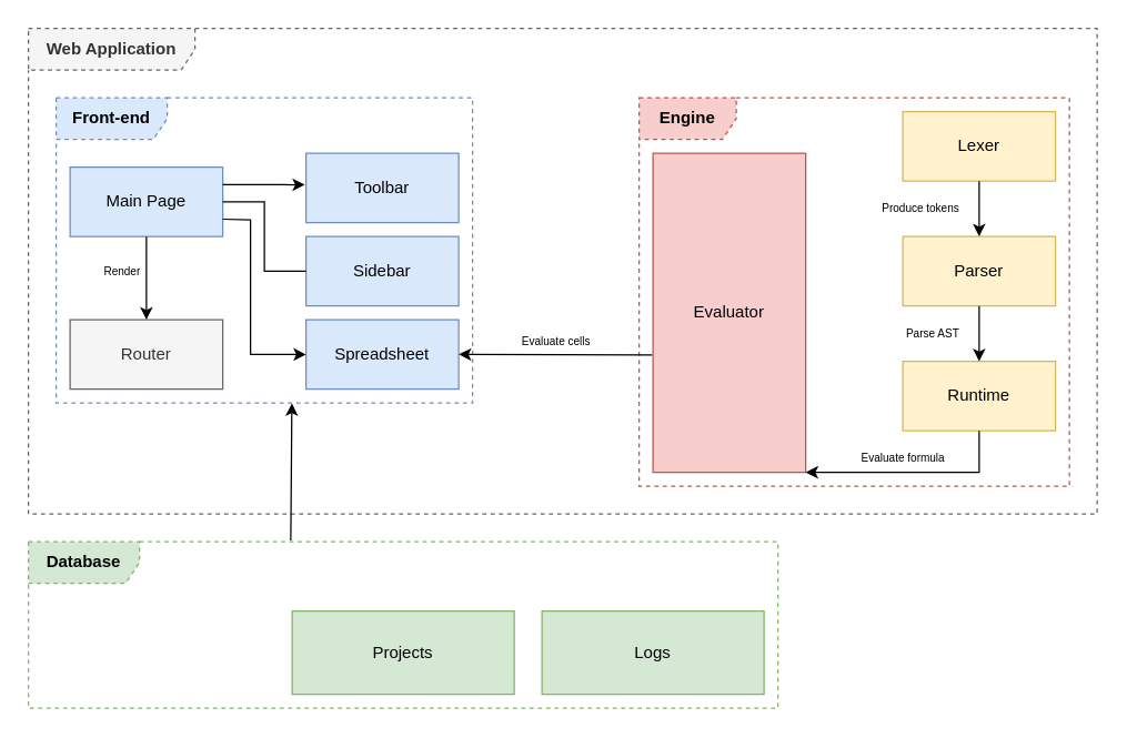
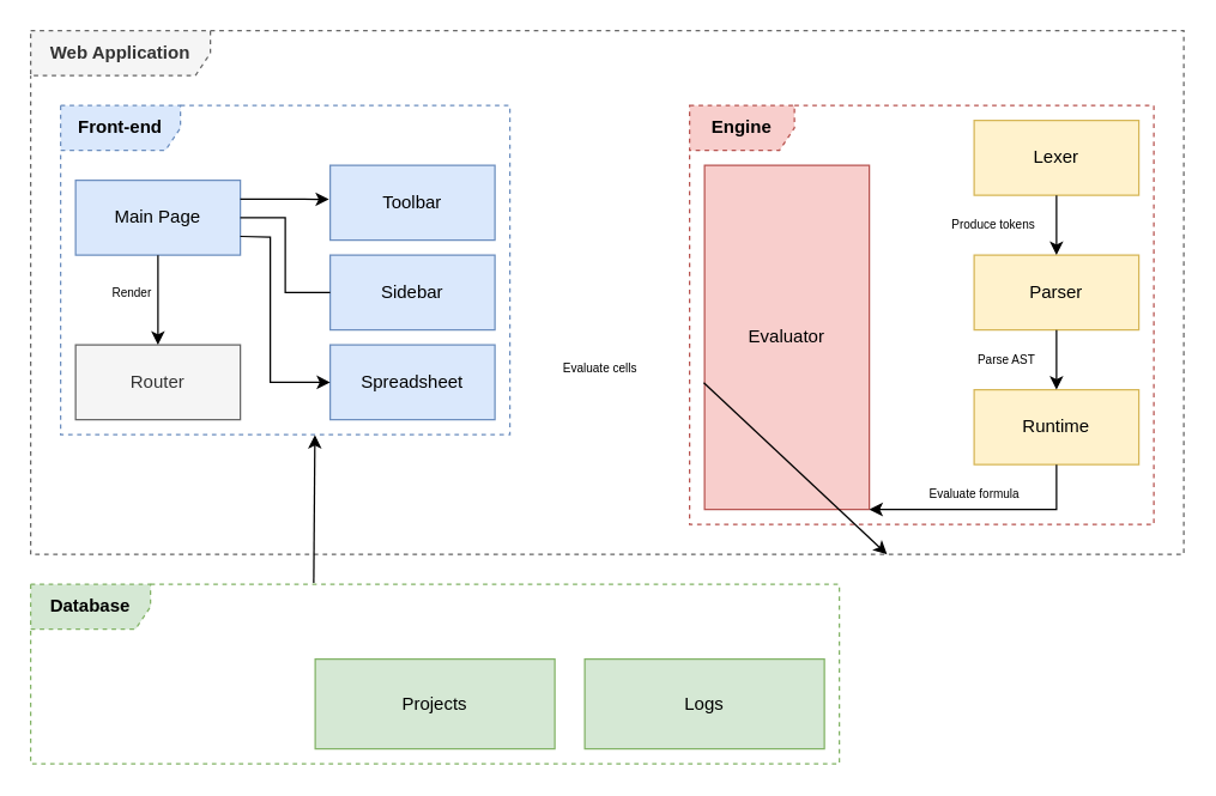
  <mxCell id="0" />
  <mxCell id="1" parent="0" />
  <mxCell id="2" value="&lt;b&gt;Web Application&lt;/b&gt;" style="shape=umlFrame;whiteSpace=wrap;html=1;pointerEvents=0;width=120;height=30;dashed=1;fillColor=#f5f5f5;strokeColor=#666666;fontColor=#333333;" vertex="1" parent="1"><mxGeometry x="20" y="20" width="770" height="350" as="geometry" /></mxCell>
  <mxCell id="3" value="&lt;b&gt;Front-end&lt;/b&gt;" style="shape=umlFrame;whiteSpace=wrap;html=1;pointerEvents=0;width=80;height=30;dashed=1;fillColor=#dae8fc;strokeColor=#6c8ebf;" vertex="1" parent="1"><mxGeometry x="40" y="70" width="300" height="220" as="geometry" /></mxCell>
  <mxCell id="4" value="Toolbar" style="html=1;whiteSpace=wrap;fillColor=#dae8fc;strokeColor=#6c8ebf;" vertex="1" parent="1"><mxGeometry x="220" y="110" width="110" height="50" as="geometry" /></mxCell>
  <mxCell id="5" value="Sidebar" style="html=1;whiteSpace=wrap;fillColor=#dae8fc;strokeColor=#6c8ebf;" vertex="1" parent="1"><mxGeometry x="220" y="170" width="110" height="50" as="geometry" /></mxCell>
  <mxCell id="6" value="&lt;b&gt;Engine&lt;/b&gt;" style="shape=umlFrame;whiteSpace=wrap;html=1;pointerEvents=0;width=70;height=30;dashed=1;fillColor=#f8cecc;strokeColor=#b85450;" vertex="1" parent="1"><mxGeometry x="460" y="70" width="310" height="280" as="geometry" /></mxCell>
  <mxCell id="7" value="Lexer" style="html=1;whiteSpace=wrap;fillColor=#fff2cc;strokeColor=#d6b656;" vertex="1" parent="1"><mxGeometry x="650" y="80" width="110" height="50" as="geometry" /></mxCell>
  <mxCell id="8" value="Parser" style="html=1;whiteSpace=wrap;fillColor=#fff2cc;strokeColor=#d6b656;" vertex="1" parent="1"><mxGeometry x="650" y="170" width="110" height="50" as="geometry" /></mxCell>
  <mxCell id="9" value="Runtime" style="html=1;whiteSpace=wrap;fillColor=#fff2cc;strokeColor=#d6b656;" vertex="1" parent="1"><mxGeometry x="650" y="260" width="110" height="50" as="geometry" /></mxCell>
  <mxCell id="10" value="Evaluator" style="html=1;whiteSpace=wrap;fillColor=#f8cecc;strokeColor=#b85450;" vertex="1" parent="1"><mxGeometry x="470" y="110" width="110" height="230" as="geometry" /></mxCell>
  <mxCell id="11" value="Spreadsheet" style="html=1;whiteSpace=wrap;fillColor=#dae8fc;strokeColor=#6c8ebf;" vertex="1" parent="1"><mxGeometry x="220" y="230" width="110" height="50" as="geometry" /></mxCell>
  <mxCell id="12" value="" style="endArrow=none;startArrow=classic;html=1;rounded=0;exitX=0.5;exitY=0;exitDx=0;exitDy=0;startFill=1;endFill=0;" edge="1" parent="1" source="8"><mxGeometry width="50" height="50" relative="1" as="geometry"><mxPoint x="910" y="110" as="sourcePoint" /><mxPoint x="705" y="130" as="targetPoint" /></mxGeometry></mxCell>
  <mxCell id="13" value="Produce tokens" style="text;html=1;align=right;verticalAlign=middle;resizable=0;points=[];autosize=1;strokeColor=none;fillColor=none;fontSize=8;spacing=0;" vertex="1" parent="1"><mxGeometry x="610" y="140" width="80" height="20" as="geometry" /></mxCell>
  <mxCell id="14" value="" style="endArrow=none;startArrow=classic;html=1;rounded=0;entryX=0.5;entryY=1;entryDx=0;entryDy=0;exitX=0.5;exitY=0;exitDx=0;exitDy=0;endFill=0;" edge="1" parent="1" source="9" target="8"><mxGeometry width="50" height="50" relative="1" as="geometry"><mxPoint x="910" y="110" as="sourcePoint" /><mxPoint x="960" y="60" as="targetPoint" /></mxGeometry></mxCell>
  <mxCell id="15" value="Parse AST" style="text;html=1;align=right;verticalAlign=middle;resizable=0;points=[];autosize=1;strokeColor=none;fillColor=none;fontSize=8;spacing=0;" vertex="1" parent="1"><mxGeometry x="630" y="230" width="60" height="20" as="geometry" /></mxCell>
  <mxCell id="16" value="Evaluate formula" style="text;html=1;align=center;verticalAlign=middle;resizable=0;points=[];autosize=1;strokeColor=none;fillColor=none;fontSize=8;spacing=0;" vertex="1" parent="1"><mxGeometry x="610" y="320" width="80" height="20" as="geometry" /></mxCell>
  <mxCell id="17" value="Render" style="text;html=1;align=right;verticalAlign=middle;resizable=0;points=[];autosize=1;strokeColor=none;fillColor=none;fontSize=8;spacing=0;" vertex="1" parent="1"><mxGeometry x="50" y="185" width="50" height="20" as="geometry" /></mxCell>
  <mxCell id="18" value="Evaluate cells" style="text;html=1;align=center;verticalAlign=middle;resizable=0;points=[];autosize=1;strokeColor=none;fillColor=none;fontSize=8;spacing=0;" vertex="1" parent="1"><mxGeometry x="365" y="236" width="70" height="20" as="geometry" /></mxCell>
  <mxCell id="19" value="&lt;b&gt;Database&lt;/b&gt;" style="shape=umlFrame;whiteSpace=wrap;html=1;pointerEvents=0;width=80;height=30;dashed=1;fillColor=#d5e8d4;strokeColor=#82b366;" vertex="1" parent="1"><mxGeometry x="20" y="390" width="540" height="120" as="geometry" /></mxCell>
  <mxCell id="20" value="" style="endArrow=classic;html=1;rounded=0;exitX=0.5;exitY=1;exitDx=0;exitDy=0;entryX=1;entryY=1;entryDx=0;entryDy=0;" edge="1" parent="1" source="9" target="10"><mxGeometry width="50" height="50" relative="1" as="geometry"><mxPoint x="570" y="350" as="sourcePoint" /><mxPoint x="620" y="300" as="targetPoint" /><Array as="points"><mxPoint x="705" y="340" /></Array></mxGeometry></mxCell>
- <mxCell id="21" value="" style="endArrow=classic;html=1;rounded=0;entryX=1;entryY=0.5;entryDx=0;entryDy=0;exitX=-0.005;exitY=0.632;exitDx=0;exitDy=0;exitPerimeter=0;" edge="1" parent="1" source="10" target="11"><mxGeometry width="50" height="50" relative="1" as="geometry"><mxPoint x="360" y="290" as="sourcePoint" /><mxPoint x="410" y="240" as="targetPoint" /></mxGeometry></mxCell>
+ <mxCell id="21" value="" style="endArrow=classic;html=1;rounded=0;exitX=-0.005;exitY=0.632;exitDx=0;exitDy=0;exitPerimeter=0;" edge="1" parent="1" source="10" target="2"><mxGeometry width="50" height="50" relative="1" as="geometry"><mxPoint x="360" y="290" as="sourcePoint" /><mxPoint x="410" y="240" as="targetPoint" /></mxGeometry></mxCell>
  <mxCell id="22" value="Projects" style="html=1;whiteSpace=wrap;fillColor=#d5e8d4;strokeColor=#82b366;" vertex="1" parent="1"><mxGeometry x="210" y="440" width="160" height="60" as="geometry" /></mxCell>
  <mxCell id="23" value="Logs" style="html=1;whiteSpace=wrap;fillColor=#d5e8d4;strokeColor=#82b366;" vertex="1" parent="1"><mxGeometry x="390" y="440" width="160" height="60" as="geometry" /></mxCell>
  <mxCell id="24" value="" style="endArrow=classic;html=1;rounded=0;exitX=0.35;exitY=-0.007;exitDx=0;exitDy=0;exitPerimeter=0;entryX=0.566;entryY=1.001;entryDx=0;entryDy=0;entryPerimeter=0;" edge="1" parent="1" source="19" target="3"><mxGeometry width="50" height="50" relative="1" as="geometry"><mxPoint x="270" y="350" as="sourcePoint" /><mxPoint x="211" y="293" as="targetPoint" /></mxGeometry></mxCell>
  <mxCell id="25" value="Main Page" style="html=1;whiteSpace=wrap;fillColor=#dae8fc;strokeColor=#6c8ebf;" vertex="1" parent="1"><mxGeometry x="50" y="120" width="110" height="50" as="geometry" /></mxCell>
  <mxCell id="26" value="Router" style="html=1;whiteSpace=wrap;fillColor=#f5f5f5;strokeColor=#666666;fontColor=#333333;" vertex="1" parent="1"><mxGeometry x="50" y="230" width="110" height="50" as="geometry" /></mxCell>
  <mxCell id="27" value="" style="endArrow=classic;html=1;rounded=0;exitX=0.5;exitY=1;exitDx=0;exitDy=0;entryX=0.5;entryY=0;entryDx=0;entryDy=0;" edge="1" parent="1" source="25" target="26"><mxGeometry width="50" height="50" relative="1" as="geometry"><mxPoint x="230" y="330" as="sourcePoint" /><mxPoint x="280" y="280" as="targetPoint" /></mxGeometry></mxCell>
  <mxCell id="28" value="" style="endArrow=classic;html=1;rounded=0;exitX=1;exitY=0.25;exitDx=0;exitDy=0;entryX=-0.007;entryY=0.455;entryDx=0;entryDy=0;entryPerimeter=0;" edge="1" parent="1" source="25" target="4"><mxGeometry width="50" height="50" relative="1" as="geometry"><mxPoint x="230" y="330" as="sourcePoint" /><mxPoint x="280" y="280" as="targetPoint" /></mxGeometry></mxCell>
  <mxCell id="29" value="" style="endArrow=none;html=1;rounded=0;exitX=1;exitY=0.5;exitDx=0;exitDy=0;entryX=0;entryY=0.5;entryDx=0;entryDy=0;" edge="1" parent="1" source="25" target="5"><mxGeometry width="50" height="50" relative="1" as="geometry"><mxPoint x="180" y="150" as="sourcePoint" /><mxPoint x="240" y="150" as="targetPoint" /><Array as="points"><mxPoint x="190" y="145" /><mxPoint x="190" y="195" /></Array></mxGeometry></mxCell>
  <mxCell id="30" value="" style="endArrow=classic;html=1;rounded=0;exitX=1;exitY=0.75;exitDx=0;exitDy=0;entryX=0;entryY=0.5;entryDx=0;entryDy=0;" edge="1" parent="1" source="25" target="11"><mxGeometry width="50" height="50" relative="1" as="geometry"><mxPoint x="180" y="210" as="sourcePoint" /><mxPoint x="230" y="160" as="targetPoint" /><Array as="points"><mxPoint x="180" y="158" /><mxPoint x="180" y="255" /></Array></mxGeometry></mxCell>
